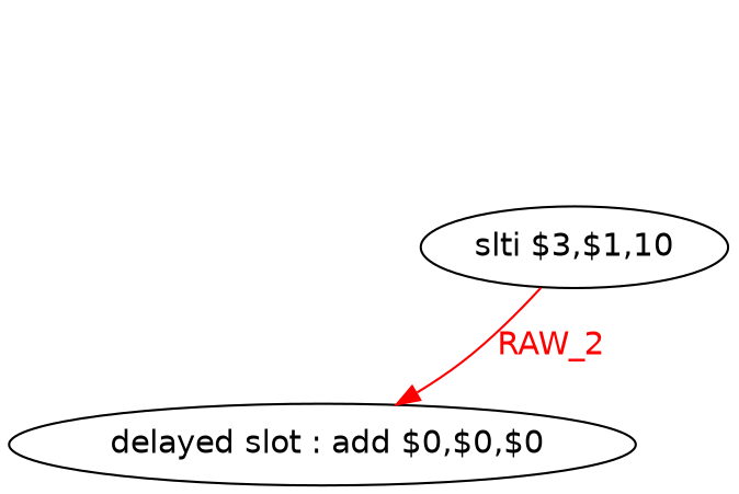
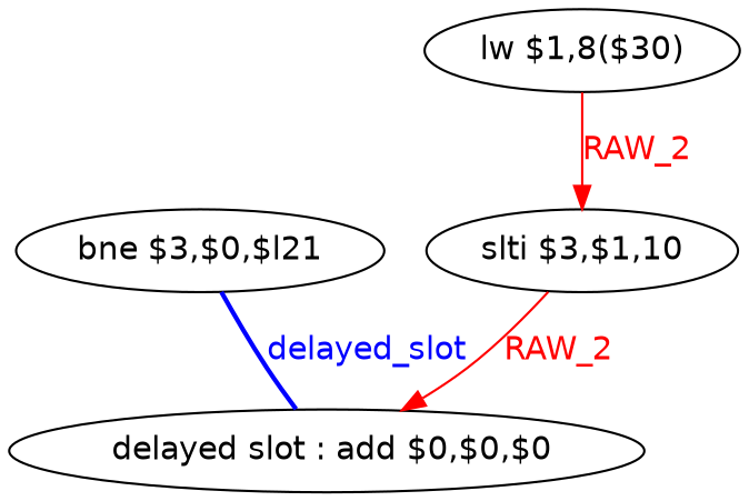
  digraph {
    fontname="DejaVu Sans"
    node [fontname="DejaVu Sans" shape=ellipse]
    edge [color=red fontcolor=red fontname="DejaVu Sans"]
    n1 [label=" delayed slot : add $0,$0,$0"]
+   n2 [label="bne $3,$0,$l21"]
+   n3 [label="lw $1,8($30)"]
    n4 [label="slti $3,$1,10"]
+   n2 -> n1 [color=blue dir=none fontcolor=blue label=delayed_slot style=bold]
+   n3 -> n4 [label=RAW_2]
    n4 -> n1 [label=RAW_2]
  }
